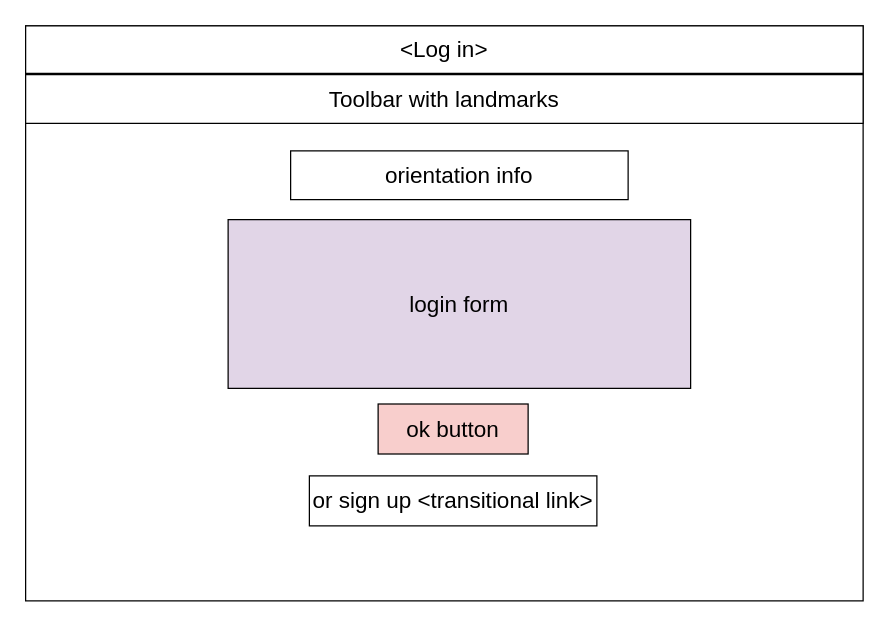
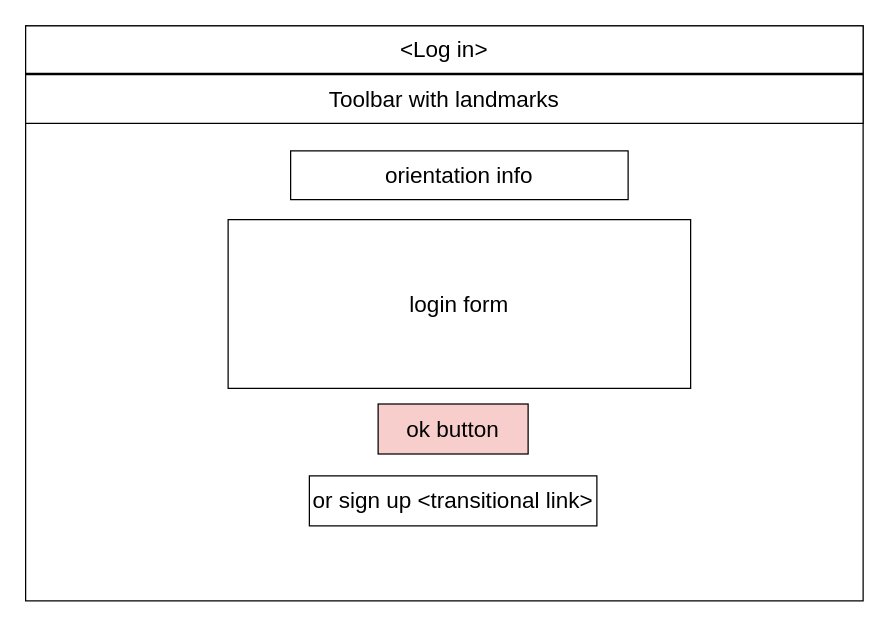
  <mxCell id="0" />
  <mxCell id="1" parent="0" />
  <mxCell id="2" value="" style="rounded=0;whiteSpace=wrap;html=1;" vertex="1" parent="1"><mxGeometry x="20" y="20" width="670" height="460" as="geometry" /></mxCell>
  <mxCell id="3" value="&amp;lt;Log in&amp;gt;" style="rounded=0;whiteSpace=wrap;html=1;fontSize=18;" vertex="1" parent="1"><mxGeometry x="20" y="20" width="670" height="38" as="geometry" /></mxCell>
  <mxCell id="4" value="Toolbar with landmarks" style="rounded=0;whiteSpace=wrap;html=1;fontSize=18;" vertex="1" parent="1"><mxGeometry x="20" y="59" width="670" height="39" as="geometry" /></mxCell>
- <mxCell id="5" value="login form" style="rounded=0;whiteSpace=wrap;html=1;fontSize=18;fillColor=#e1d5e7;" vertex="1" parent="1"><mxGeometry x="182" y="175" width="370" height="135" as="geometry" /></mxCell>
+ <mxCell id="5" value="login form" style="rounded=0;whiteSpace=wrap;html=1;fontSize=18;" vertex="1" parent="1"><mxGeometry x="182" y="175" width="370" height="135" as="geometry" /></mxCell>
  <mxCell id="6" value="orientation info" style="rounded=0;whiteSpace=wrap;html=1;fontSize=18;" vertex="1" parent="1"><mxGeometry x="232" y="120" width="270" height="39" as="geometry" /></mxCell>
  <mxCell id="7" value="ok button" style="rounded=0;whiteSpace=wrap;html=1;fontSize=18;fillColor=#f8cecc;" vertex="1" parent="1"><mxGeometry x="302" y="322.5" width="120" height="40" as="geometry" /></mxCell>
  <mxCell id="8" value="or sign up &amp;lt;transitional link&amp;gt;" style="rounded=0;whiteSpace=wrap;html=1;fontSize=18;" vertex="1" parent="1"><mxGeometry x="247" y="380" width="230" height="40" as="geometry" /></mxCell>
